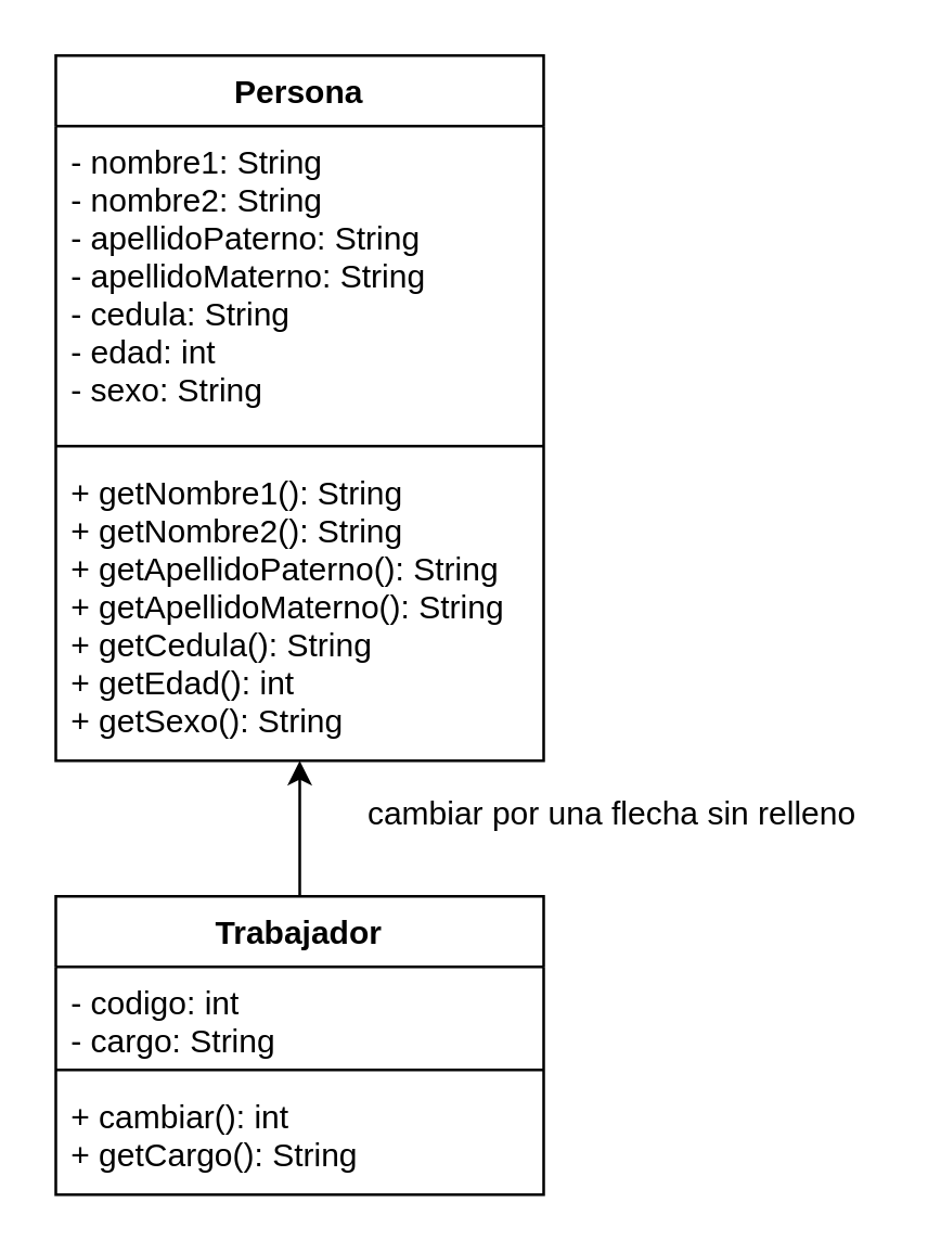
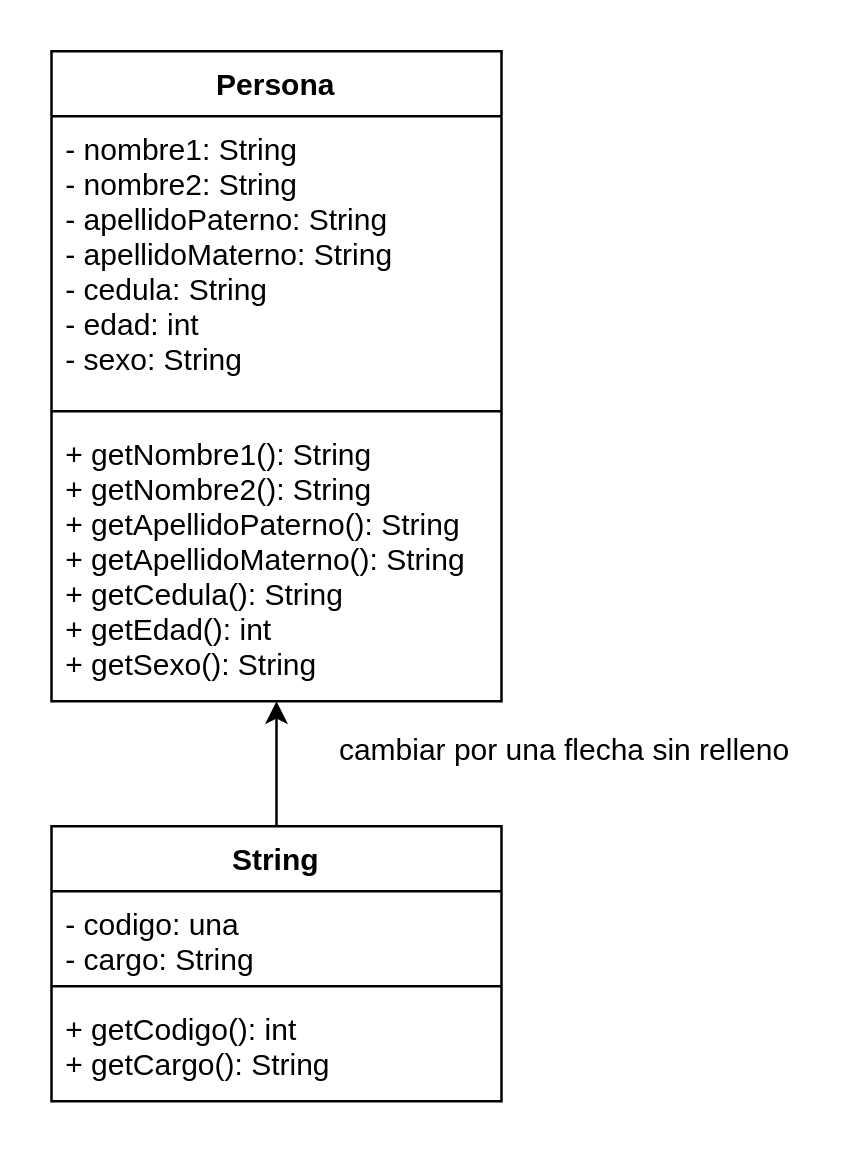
  <mxCell id="0" />
  <mxCell id="1" parent="0" />
  <mxCell id="2" value="Persona" style="swimlane;fontStyle=1;align=center;verticalAlign=top;childLayout=stackLayout;horizontal=1;startSize=26;horizontalStack=0;resizeParent=1;resizeParentMax=0;resizeLast=0;collapsible=1;marginBottom=0;" vertex="1" parent="1"><mxGeometry x="20" y="20" width="180" height="260" as="geometry"><mxRectangle x="200" y="220" width="90" height="26" as="alternateBounds" /></mxGeometry></mxCell>
  <mxCell id="3" value="- nombre1: String&#10;- nombre2: String&#10;- apellidoPaterno: String&#10;- apellidoMaterno: String&#10;- cedula: String&#10;- edad: int&#10;- sexo: String" style="text;strokeColor=none;fillColor=none;align=left;verticalAlign=top;spacingLeft=4;spacingRight=4;overflow=hidden;rotatable=0;points=[[0,0.5],[1,0.5]];portConstraint=eastwest;" vertex="1" parent="2"><mxGeometry y="26" width="180" height="114" as="geometry" /></mxCell>
  <mxCell id="4" value="" style="line;strokeWidth=1;fillColor=none;align=left;verticalAlign=middle;spacingTop=-1;spacingLeft=3;spacingRight=3;rotatable=0;labelPosition=right;points=[];portConstraint=eastwest;" vertex="1" parent="2"><mxGeometry y="140" width="180" height="8" as="geometry" /></mxCell>
  <mxCell id="5" value="+ getNombre1(): String&#10;+ getNombre2(): String&#10;+ getApellidoPaterno(): String&#10;+ getApellidoMaterno(): String&#10;+ getCedula(): String&#10;+ getEdad(): int&#10;+ getSexo(): String &#10;" style="text;strokeColor=none;fillColor=none;align=left;verticalAlign=top;spacingLeft=4;spacingRight=4;overflow=hidden;rotatable=0;points=[[0,0.5],[1,0.5]];portConstraint=eastwest;" vertex="1" parent="2"><mxGeometry y="148" width="180" height="112" as="geometry" /></mxCell>
  <mxCell id="6" value="" style="edgeStyle=none;html=1;" edge="1" parent="1" source="7" target="5"><mxGeometry relative="1" as="geometry" /></mxCell>
- <mxCell id="7" value="Trabajador" style="swimlane;fontStyle=1;align=center;verticalAlign=top;childLayout=stackLayout;horizontal=1;startSize=26;horizontalStack=0;resizeParent=1;resizeParentMax=0;resizeLast=0;collapsible=1;marginBottom=0;" vertex="1" parent="1"><mxGeometry x="20" y="330" width="180" height="110" as="geometry" /></mxCell>
- <mxCell id="8" value="- codigo: int&#10;- cargo: String" style="text;strokeColor=none;fillColor=none;align=left;verticalAlign=top;spacingLeft=4;spacingRight=4;overflow=hidden;rotatable=0;points=[[0,0.5],[1,0.5]];portConstraint=eastwest;" vertex="1" parent="7"><mxGeometry y="26" width="180" height="34" as="geometry" /></mxCell>
+ <mxCell id="7" value="String" style="swimlane;fontStyle=1;align=center;verticalAlign=top;childLayout=stackLayout;horizontal=1;startSize=26;horizontalStack=0;resizeParent=1;resizeParentMax=0;resizeLast=0;collapsible=1;marginBottom=0;" vertex="1" parent="1"><mxGeometry x="20" y="330" width="180" height="110" as="geometry" /></mxCell>
+ <mxCell id="8" value="- codigo: una&#10;- cargo: String" style="text;strokeColor=none;fillColor=none;align=left;verticalAlign=top;spacingLeft=4;spacingRight=4;overflow=hidden;rotatable=0;points=[[0,0.5],[1,0.5]];portConstraint=eastwest;" vertex="1" parent="7"><mxGeometry y="26" width="180" height="34" as="geometry" /></mxCell>
  <mxCell id="9" value="" style="line;strokeWidth=1;fillColor=none;align=left;verticalAlign=middle;spacingTop=-1;spacingLeft=3;spacingRight=3;rotatable=0;labelPosition=right;points=[];portConstraint=eastwest;" vertex="1" parent="7"><mxGeometry y="60" width="180" height="8" as="geometry" /></mxCell>
- <mxCell id="10" value="+ cambiar(): int&#10;+ getCargo(): String" style="text;strokeColor=none;fillColor=none;align=left;verticalAlign=top;spacingLeft=4;spacingRight=4;overflow=hidden;rotatable=0;points=[[0,0.5],[1,0.5]];portConstraint=eastwest;" vertex="1" parent="7"><mxGeometry y="68" width="180" height="42" as="geometry" /></mxCell>
+ <mxCell id="10" value="+ getCodigo(): int&#10;+ getCargo(): String" style="text;strokeColor=none;fillColor=none;align=left;verticalAlign=top;spacingLeft=4;spacingRight=4;overflow=hidden;rotatable=0;points=[[0,0.5],[1,0.5]];portConstraint=eastwest;" vertex="1" parent="7"><mxGeometry y="68" width="180" height="42" as="geometry" /></mxCell>
  <mxCell id="11" value="cambiar por una flecha sin relleno" style="text;html=1;align=center;verticalAlign=middle;resizable=0;points=[];autosize=1;strokeColor=none;fillColor=none;" vertex="1" parent="1"><mxGeometry x="125" y="290" width="200" height="20" as="geometry" /></mxCell>
